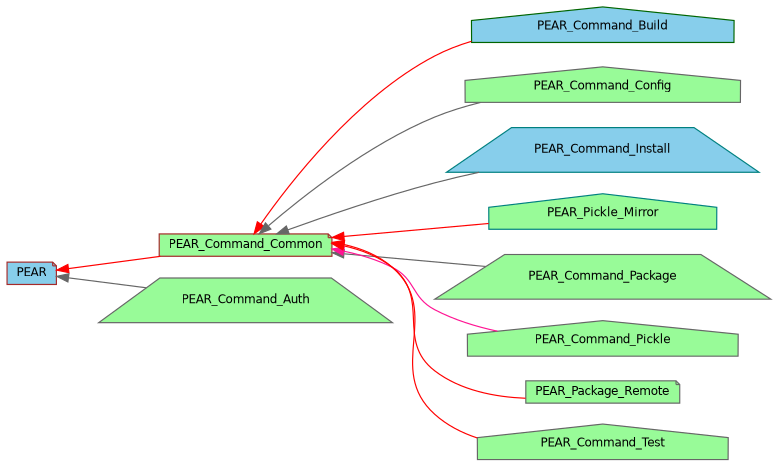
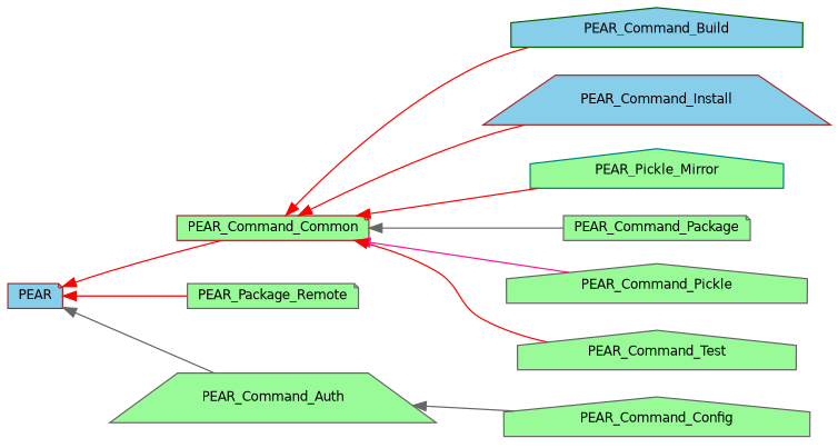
  digraph {
    rankdir=LR
    node [color=gray40 fillcolor=palegreen fontname=Helvetica fontsize=10 shape=house style=filled]
    edge [color=red dir=back fontname=Helvetica fontsize=10 labelfontname=Helvetica labelfontsize=10 style=solid]
    n1 [color=brown fontcolor=black height=0.2 label=PEAR_Command_Common shape=note width=0.4]
    n2 [color=darkgreen fillcolor=skyblue height=0.2 label=PEAR_Command_Build width=0.4]
    n3 [height=0.2 label=PEAR_Command_Config width=0.4]
-   n4 [color=teal fillcolor=skyblue height=0.2 label=PEAR_Command_Install shape=trapezium width=0.4]
+   n4 [color=brown fillcolor=skyblue height=0.2 label=PEAR_Command_Install shape=trapezium width=0.4]
    n5 [color=teal height=0.2 label=PEAR_Pickle_Mirror width=0.4]
-   n6 [height=0.2 label=PEAR_Command_Package shape=trapezium width=0.4]
+   n6 [height=0.2 label=PEAR_Command_Package shape=note width=0.4]
    n7 [height=0.2 label=PEAR_Command_Pickle width=0.4]
    n8 [height=0.2 label=PEAR_Package_Remote shape=note width=0.4]
    n9 [height=0.2 label=PEAR_Command_Test width=0.4]
    n10 [height=0.2 label=PEAR_Command_Auth shape=trapezium width=0.4]
    n11 [color=brown fillcolor=skyblue height=0.2 label=PEAR shape=note width=0.4]
    n1 -> n2
-   n1 -> n3 [color=gray40]
-   n1 -> n4 [color=gray40]
+   n10 -> n3 [color=gray40]
+   n1 -> n4
    n1 -> n5
    n1 -> n6 [color=gray40]
    n1 -> n7 [color=deeppink]
-   n1 -> n8
+   n11 -> n8
    n1 -> n9
    n11 -> n1
    n11 -> n10 [color=gray40]
  }
